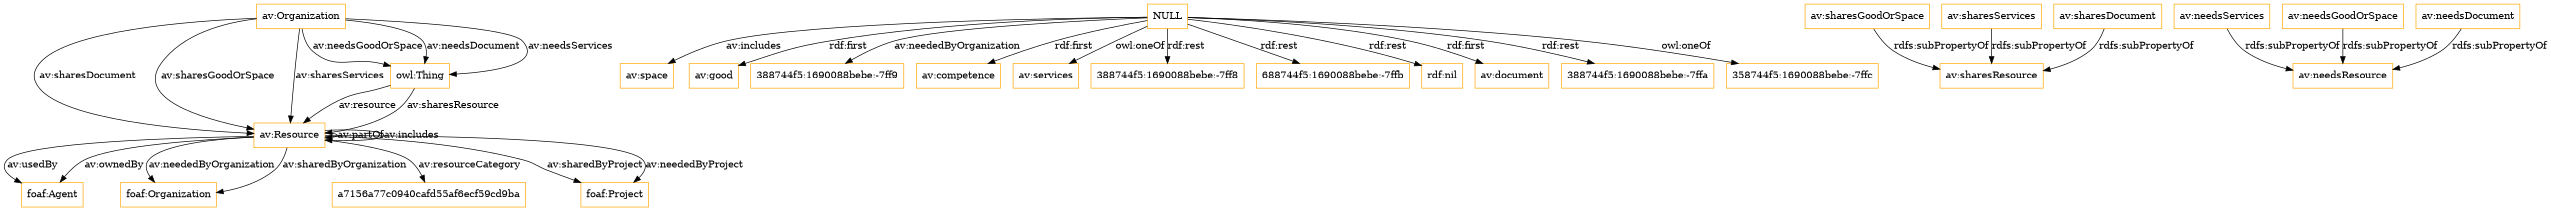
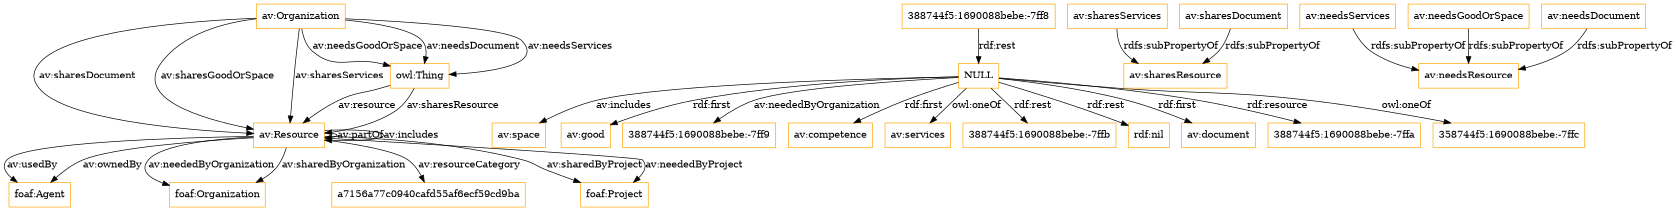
  digraph {
    rankdir=TB
    node [color=orange shape=rectangle]
    "av:Resource"
    "foaf:Agent"
    "foaf:Organization"
    a7156a77c0940cafd55af6ecf59cd9ba
    "foaf:Project"
    NULL
    "av:space"
    "av:good"
    "388744f5:1690088bebe:-7ff9"
    "av:competence"
    "av:services"
    "388744f5:1690088bebe:-7ff8"
-   "388744f5:1690088bebe:-7ffb" [label="688744f5:1690088bebe:-7ffb"]
+   "388744f5:1690088bebe:-7ffb"
    "rdf:nil"
    "av:document"
    "388744f5:1690088bebe:-7ffa"
    n17 [label="358744f5:1690088bebe:-7ffc"]
-   "av:sharesGoodOrSpace"
    "av:sharesResource"
    "av:needsServices"
    "av:needsResource"
    "av:sharesServices"
    "av:needsGoodOrSpace"
    "av:needsDocument"
    "av:sharesDocument"
    "av:Organization"
    "owl:Thing"
    "av:Resource" -> "av:Resource" [label="av:partOf"]
    "av:Resource" -> "av:Resource" [label="av:includes"]
    "av:Resource" -> "foaf:Agent" [label="av:usedBy"]
    "av:Resource" -> "foaf:Agent" [label="av:ownedBy"]
    "av:Resource" -> "foaf:Organization" [label="av:neededByOrganization"]
    "av:Resource" -> "foaf:Organization" [label="av:sharedByOrganization"]
    "av:Resource" -> a7156a77c0940cafd55af6ecf59cd9ba [label="av:resourceCategory"]
    "av:Resource" -> "foaf:Project" [label="av:sharedByProject"]
    "av:Resource" -> "foaf:Project" [label="av:neededByProject"]
    NULL -> "av:space" [label="av:includes"]
    NULL -> "av:good" [label="rdf:first"]
    NULL -> "388744f5:1690088bebe:-7ff9" [label="av:neededByOrganization"]
    NULL -> "av:competence" [label="rdf:first"]
    NULL -> "av:services" [label="owl:oneOf"]
-   NULL -> "388744f5:1690088bebe:-7ff8" [label="rdf:rest"]
+   "388744f5:1690088bebe:-7ff8" -> NULL [label="rdf:rest"]
    NULL -> "388744f5:1690088bebe:-7ffb" [label="rdf:rest"]
    NULL -> "rdf:nil" [label="rdf:rest"]
    NULL -> "av:document" [label="rdf:first"]
-   NULL -> "388744f5:1690088bebe:-7ffa" [label="rdf:rest"]
+   NULL -> "388744f5:1690088bebe:-7ffa" [label="rdf:resource"]
    NULL -> n17 [label="owl:oneOf"]
-   "av:sharesGoodOrSpace" -> "av:sharesResource" [label="rdfs:subPropertyOf"]
    "av:needsServices" -> "av:needsResource" [label="rdfs:subPropertyOf"]
    "av:sharesServices" -> "av:sharesResource" [label="rdfs:subPropertyOf"]
    "av:needsGoodOrSpace" -> "av:needsResource" [label="rdfs:subPropertyOf"]
    "av:needsDocument" -> "av:needsResource" [label="rdfs:subPropertyOf"]
    "av:sharesDocument" -> "av:sharesResource" [label="rdfs:subPropertyOf"]
    "av:Organization" -> "av:Resource" [label="av:sharesDocument"]
    "av:Organization" -> "av:Resource" [label="av:sharesGoodOrSpace"]
    "av:Organization" -> "av:Resource" [label="av:sharesServices"]
    "av:Organization" -> "owl:Thing" [label="av:needsGoodOrSpace"]
    "av:Organization" -> "owl:Thing" [label="av:needsDocument"]
    "av:Organization" -> "owl:Thing" [label="av:needsServices"]
    "owl:Thing" -> "av:Resource" [label="av:resource"]
    "owl:Thing" -> "av:Resource" [label="av:sharesResource"]
  }
